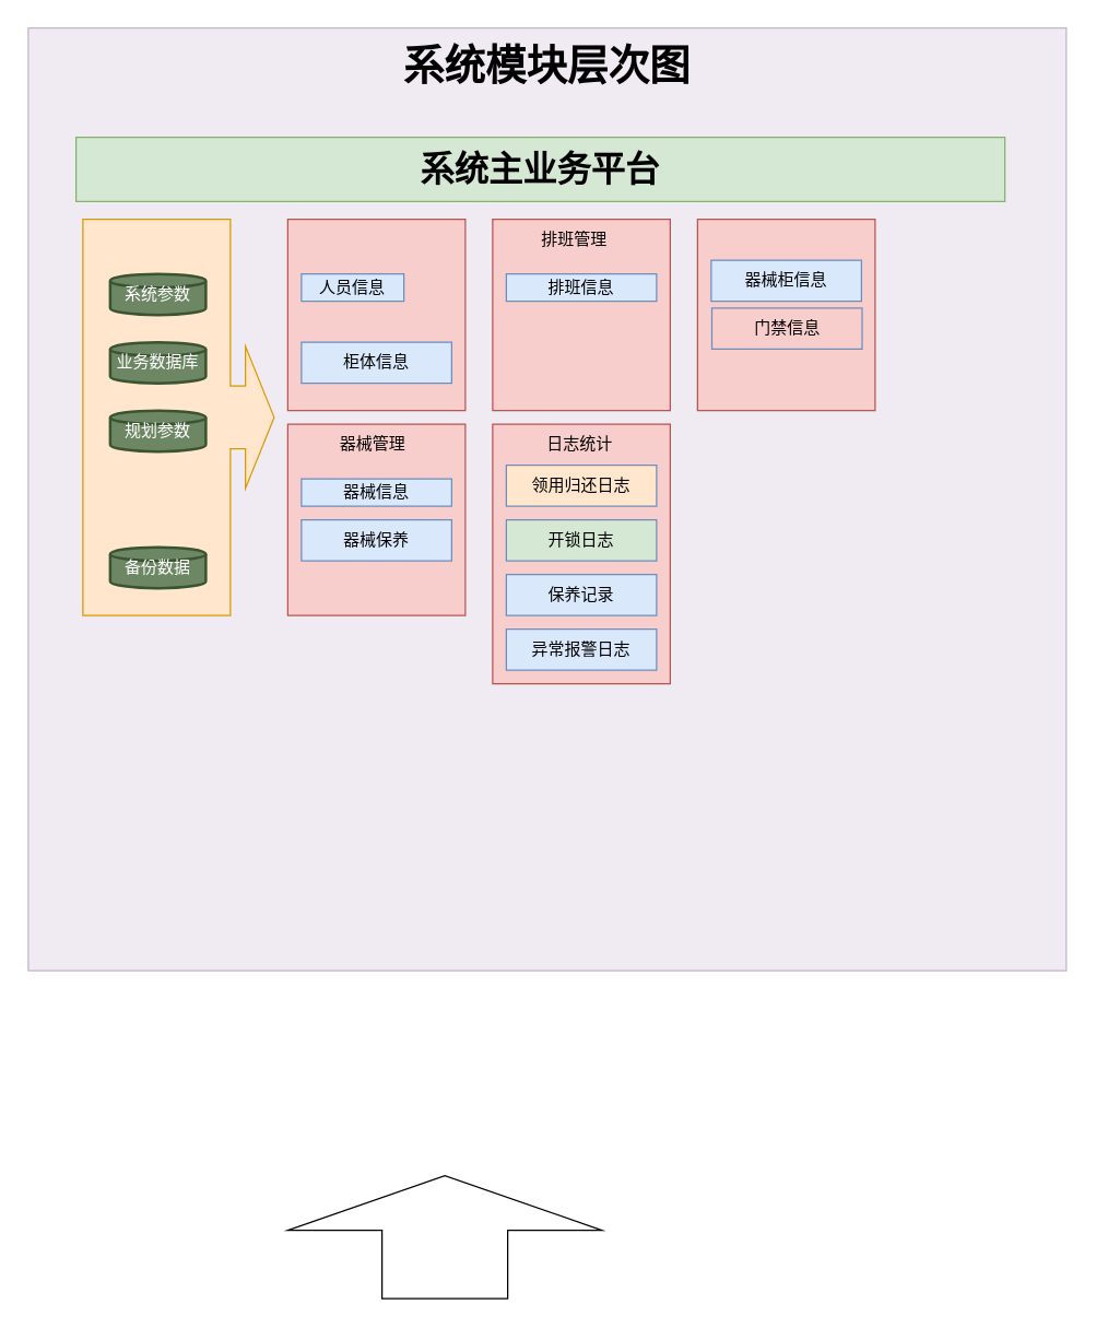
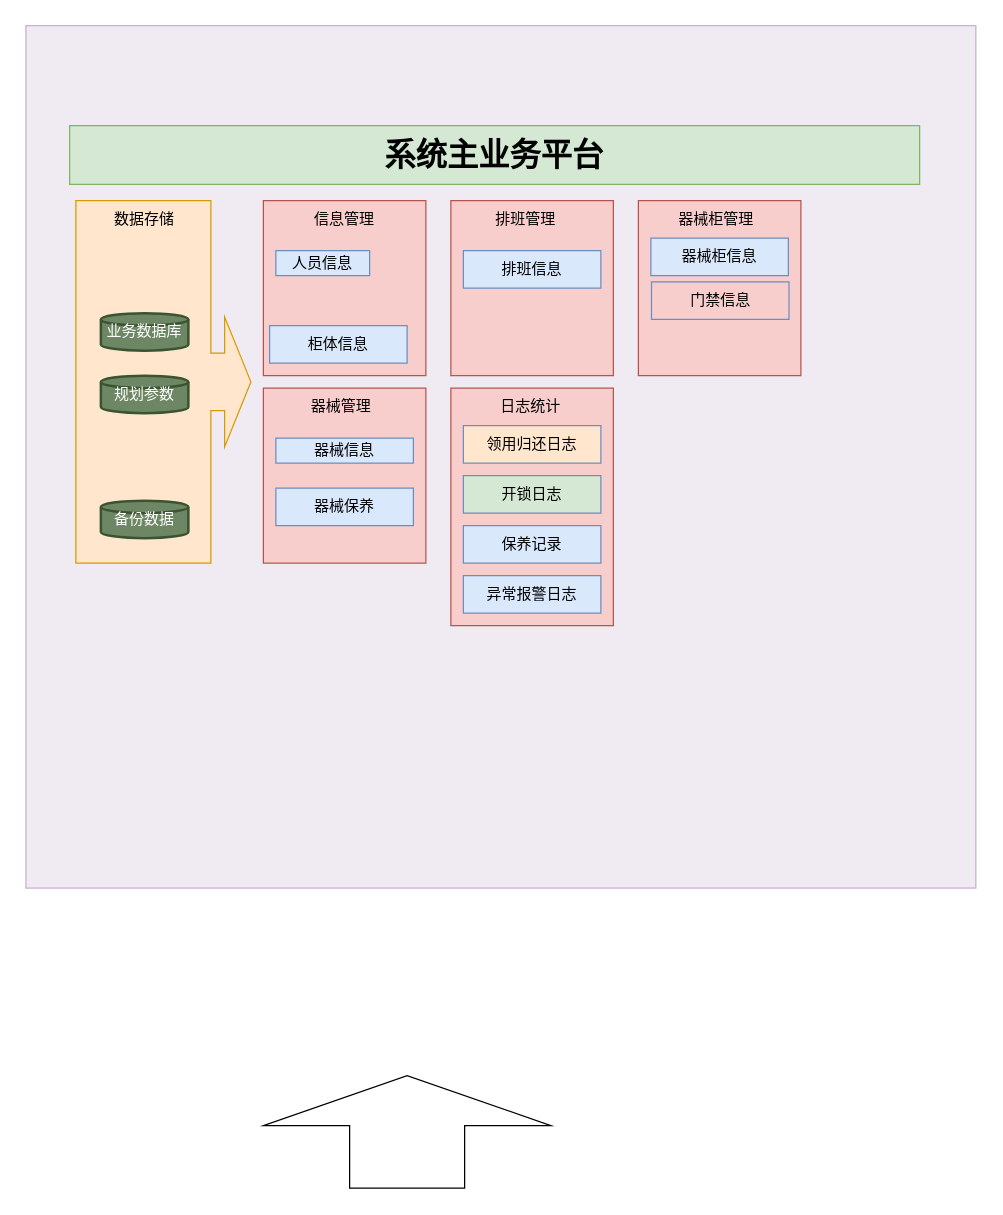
  <mxCell id="0" />
  <mxCell id="1" parent="0" />
  <mxCell id="2" value="" style="html=1;shadow=0;align=center;verticalAlign=middle;shape=mxgraph.arrows2.arrow;dy=0.6;dx=40;direction=north;notch=0;strokeColor=default;" vertex="1" parent="1"><mxGeometry x="210" y="860" width="230" height="90" as="geometry" /></mxCell>
  <mxCell id="3" value="" style="rounded=0;whiteSpace=wrap;html=1;fillColor=#e1d5e7;fillStyle=auto;strokeColor=#9673a6;opacity=50;" vertex="1" parent="1"><mxGeometry x="20" y="20" width="760" height="690" as="geometry" /></mxCell>
- <mxCell id="4" value="系统模块层次图" style="rounded=0;whiteSpace=wrap;html=1;fillColor=none;strokeColor=none;fontSize=30;fontStyle=1;fontFamily=微软雅黑;" vertex="1" parent="1"><mxGeometry x="20" y="23" width="760" height="47" as="geometry" /></mxCell>
  <mxCell id="5" value="系统主业务平台" style="rounded=0;whiteSpace=wrap;html=1;fillColor=#d5e8d4;strokeColor=#82b366;fontSize=25;fontStyle=1;fontFamily=微软雅黑;" vertex="1" parent="1"><mxGeometry x="55" y="100" width="680" height="47" as="geometry" /></mxCell>
  <mxCell id="6" value="" style="html=1;shadow=0;dashed=0;align=center;verticalAlign=middle;shape=mxgraph.arrows2.calloutArrow;dy=23;dx=21;notch=108;arrowHead=29;fillColor=#ffe6cc;strokeColor=#d79b00;" vertex="1" parent="1"><mxGeometry x="60" y="160" width="140" height="290" as="geometry" /></mxCell>
- <mxCell id="8" value="系统参数" style="strokeWidth=2;html=1;shape=mxgraph.flowchart.database;whiteSpace=wrap;fillColor=#6d8764;strokeColor=#3A5431;fontColor=#FFFFFF;" vertex="1" parent="1"><mxGeometry x="80" y="200" width="70" height="30" as="geometry" /></mxCell>
+ <mxCell id="7" value="数据存储" style="text;html=1;strokeColor=none;fillColor=none;align=center;verticalAlign=middle;whiteSpace=wrap;rounded=0;fontFamily=微软雅黑;" vertex="1" parent="1"><mxGeometry x="85" y="160" width="60" height="30" as="geometry" /></mxCell>
  <mxCell id="9" value="业务数据库" style="strokeWidth=2;html=1;shape=mxgraph.flowchart.database;whiteSpace=wrap;fillColor=#6d8764;strokeColor=#3A5431;fontColor=#FFFFFF;" vertex="1" parent="1"><mxGeometry x="80" y="250" width="70" height="30" as="geometry" /></mxCell>
  <mxCell id="10" value="规划参数" style="strokeWidth=2;html=1;shape=mxgraph.flowchart.database;whiteSpace=wrap;fillColor=#6d8764;strokeColor=#3A5431;fontColor=#FFFFFF;" vertex="1" parent="1"><mxGeometry x="80" y="300" width="70" height="30" as="geometry" /></mxCell>
  <mxCell id="11" value="备份数据" style="strokeWidth=2;html=1;shape=mxgraph.flowchart.database;whiteSpace=wrap;fillColor=#6d8764;strokeColor=#3A5431;fontColor=#FFFFFF;" vertex="1" parent="1"><mxGeometry x="80" y="400" width="70" height="30" as="geometry" /></mxCell>
  <mxCell id="12" value="" style="rounded=0;whiteSpace=wrap;html=1;fillColor=#f8cecc;strokeColor=#b85450;" vertex="1" parent="1"><mxGeometry x="210" y="160" width="130" height="140" as="geometry" /></mxCell>
+ <mxCell id="13" value="信息管理" style="text;html=1;strokeColor=none;fillColor=none;align=center;verticalAlign=middle;whiteSpace=wrap;rounded=0;" vertex="1" parent="1"><mxGeometry x="245" y="160" width="60" height="30" as="geometry" /></mxCell>
  <mxCell id="14" value="人员信息" style="rounded=0;whiteSpace=wrap;html=1;fillColor=#dae8fc;strokeColor=#6c8ebf;" vertex="1" parent="1"><mxGeometry x="220" y="200" width="75" height="20" as="geometry" /></mxCell>
- <mxCell id="15" value="柜体信息" style="rounded=0;whiteSpace=wrap;html=1;fillColor=#dae8fc;strokeColor=#6c8ebf;" vertex="1" parent="1"><mxGeometry x="220" y="250" width="110" height="30" as="geometry" /></mxCell>
+ <mxCell id="15" value="柜体信息" style="rounded=0;whiteSpace=wrap;html=1;fillColor=#dae8fc;strokeColor=#6c8ebf;" vertex="1" parent="1"><mxGeometry x="215" y="260" width="110" height="30" as="geometry" /></mxCell>
  <mxCell id="16" value="" style="rounded=0;whiteSpace=wrap;html=1;fillColor=#f8cecc;strokeColor=#b85450;" vertex="1" parent="1"><mxGeometry x="360" y="160" width="130" height="140" as="geometry" /></mxCell>
  <mxCell id="17" value="排班管理" style="text;html=1;strokeColor=none;fillColor=none;align=center;verticalAlign=middle;whiteSpace=wrap;rounded=0;" vertex="1" parent="1"><mxGeometry x="390" y="160" width="60" height="30" as="geometry" /></mxCell>
- <mxCell id="18" value="排班信息" style="rounded=0;whiteSpace=wrap;html=1;fillColor=#dae8fc;strokeColor=#6c8ebf;" vertex="1" parent="1"><mxGeometry x="370" y="200" width="110" height="20" as="geometry" /></mxCell>
+ <mxCell id="18" value="排班信息" style="rounded=0;whiteSpace=wrap;html=1;fillColor=#dae8fc;strokeColor=#6c8ebf;" vertex="1" parent="1"><mxGeometry x="370" y="200" width="110" height="30" as="geometry" /></mxCell>
  <mxCell id="19" value="" style="rounded=0;whiteSpace=wrap;html=1;fillColor=#f8cecc;strokeColor=#b85450;" vertex="1" parent="1"><mxGeometry x="510" y="160" width="130" height="140" as="geometry" /></mxCell>
  <mxCell id="20" value="器械柜信息" style="rounded=0;whiteSpace=wrap;html=1;fillColor=#dae8fc;strokeColor=#6c8ebf;" vertex="1" parent="1"><mxGeometry x="520" y="190" width="110" height="30" as="geometry" /></mxCell>
+ <mxCell id="21" value="器械柜管理" style="text;html=1;strokeColor=none;fillColor=none;align=center;verticalAlign=middle;whiteSpace=wrap;rounded=0;" vertex="1" parent="1"><mxGeometry x="540" y="160" width="65" height="30" as="geometry" /></mxCell>
  <mxCell id="22" value="" style="rounded=0;whiteSpace=wrap;html=1;fillColor=#f8cecc;strokeColor=#b85450;" vertex="1" parent="1"><mxGeometry x="210" y="310" width="130" height="140" as="geometry" /></mxCell>
  <mxCell id="23" value="器械管理" style="text;html=1;strokeColor=none;fillColor=none;align=center;verticalAlign=middle;whiteSpace=wrap;rounded=0;" vertex="1" parent="1"><mxGeometry x="240" y="310" width="65" height="30" as="geometry" /></mxCell>
  <mxCell id="24" value="器械信息" style="rounded=0;whiteSpace=wrap;html=1;fillColor=#dae8fc;strokeColor=#6c8ebf;" vertex="1" parent="1"><mxGeometry x="220" y="350" width="110" height="20" as="geometry" /></mxCell>
  <mxCell id="25" value="" style="rounded=0;whiteSpace=wrap;html=1;fillColor=#f8cecc;strokeColor=#b85450;" vertex="1" parent="1"><mxGeometry x="360" y="310" width="130" height="190" as="geometry" /></mxCell>
  <mxCell id="26" value="日志统计" style="text;html=1;strokeColor=none;fillColor=none;align=center;verticalAlign=middle;whiteSpace=wrap;rounded=0;" vertex="1" parent="1"><mxGeometry x="394" y="310" width="60" height="30" as="geometry" /></mxCell>
  <mxCell id="27" value="领用归还日志" style="rounded=0;whiteSpace=wrap;html=1;fillColor=#ffe6cc;strokeColor=#6c8ebf;" vertex="1" parent="1"><mxGeometry x="370" y="340" width="110" height="30" as="geometry" /></mxCell>
  <mxCell id="28" value="开锁日志" style="rounded=0;whiteSpace=wrap;html=1;fillColor=#d5e8d4;strokeColor=#6c8ebf;" vertex="1" parent="1"><mxGeometry x="370" y="380" width="110" height="30" as="geometry" /></mxCell>
  <mxCell id="29" value="保养记录" style="rounded=0;whiteSpace=wrap;html=1;fillColor=#dae8fc;strokeColor=#6c8ebf;" vertex="1" parent="1"><mxGeometry x="370" y="420" width="110" height="30" as="geometry" /></mxCell>
  <mxCell id="30" value="异常报警日志" style="rounded=0;whiteSpace=wrap;html=1;fillColor=#dae8fc;strokeColor=#6c8ebf;" vertex="1" parent="1"><mxGeometry x="370" y="460" width="110" height="30" as="geometry" /></mxCell>
- <mxCell id="31" value="器械保养" style="rounded=0;whiteSpace=wrap;html=1;fillColor=#dae8fc;strokeColor=#6c8ebf;" vertex="1" parent="1"><mxGeometry x="220" y="380" width="110" height="30" as="geometry" /></mxCell>
+ <mxCell id="31" value="器械保养" style="rounded=0;whiteSpace=wrap;html=1;fillColor=#dae8fc;strokeColor=#6c8ebf;" vertex="1" parent="1"><mxGeometry x="220" y="390" width="110" height="30" as="geometry" /></mxCell>
  <mxCell id="32" value="门禁信息" style="rounded=0;whiteSpace=wrap;html=1;fillColor=#f8cecc;strokeColor=#6c8ebf;" vertex="1" parent="1"><mxGeometry x="520.5" y="225" width="110" height="30" as="geometry" /></mxCell>
